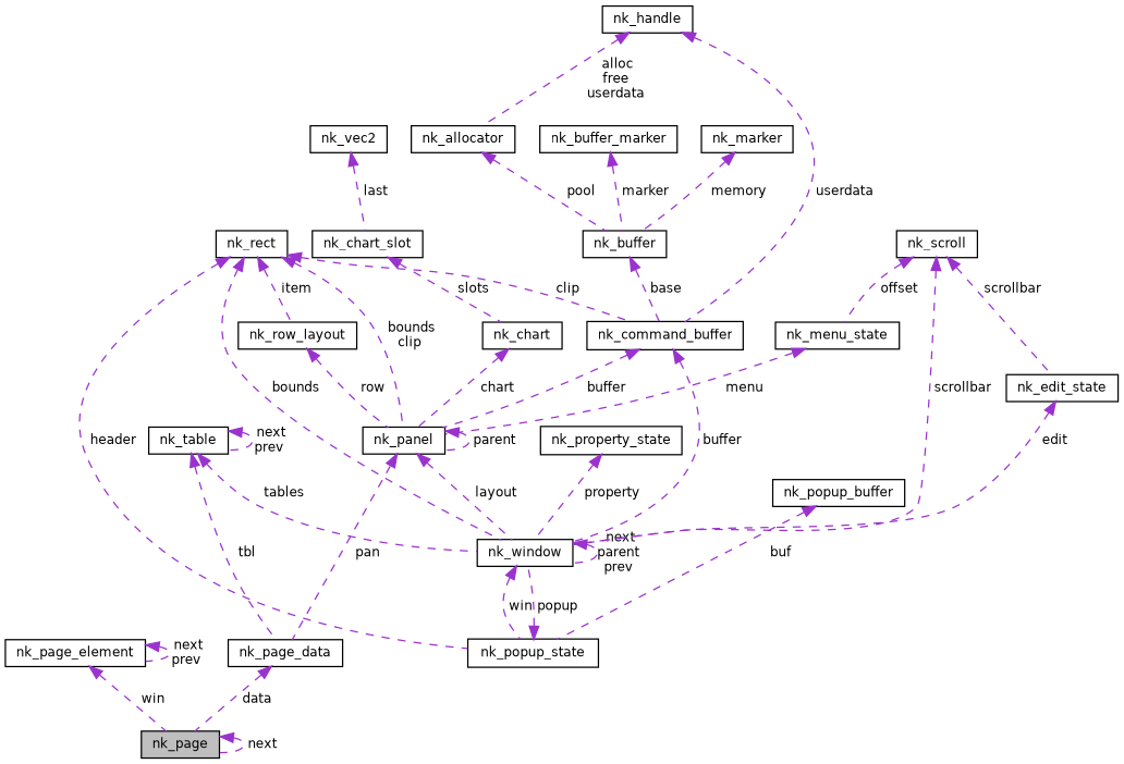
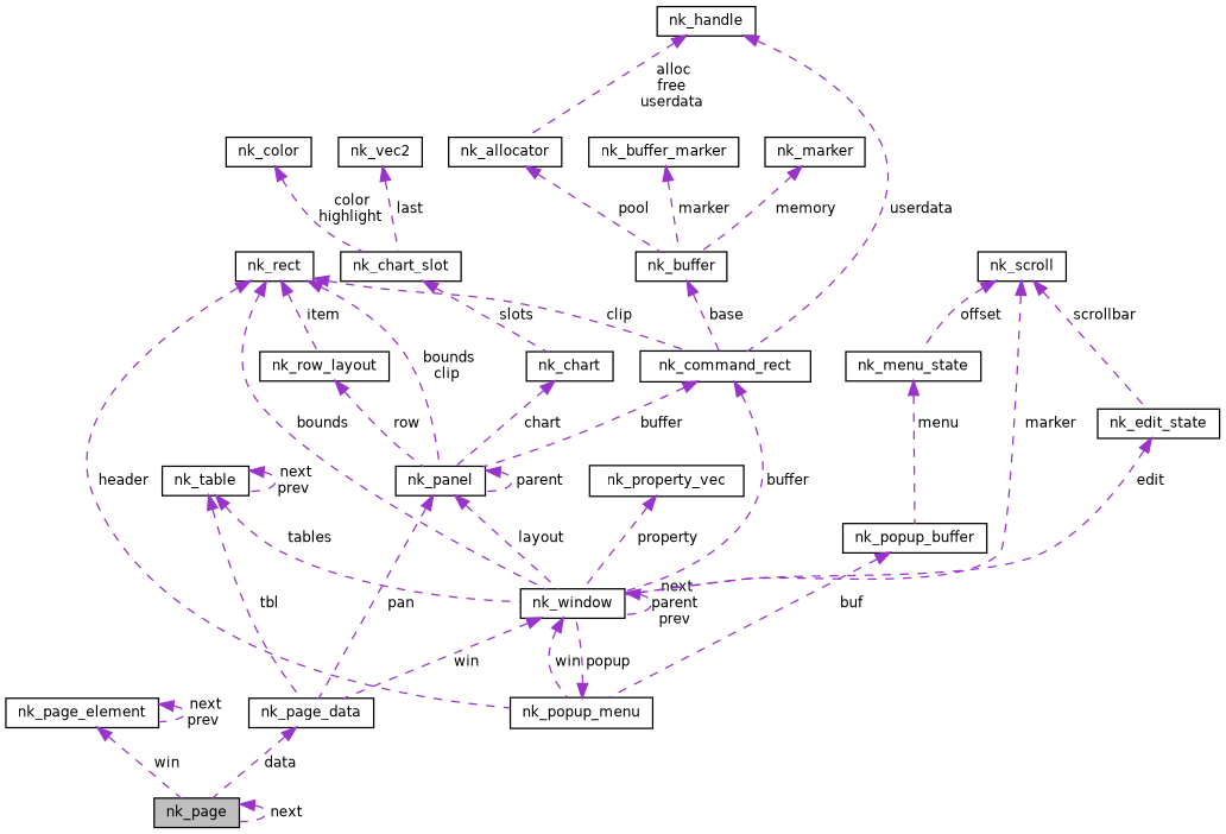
  digraph {
    fontname="DejaVu Sans"
    node [color=black fillcolor=white fontname="DejaVu Sans" fontsize=10 shape=record style=filled]
    edge [color=darkorchid3 dir=back fontname="DejaVu Sans" fontsize=10 labelfontname=Helvetica labelfontsize=10 style=dashed]
    n1 [fillcolor=grey75 fontcolor=black height=0.2 label=nk_page width=0.4]
    n2 [height=0.2 label=nk_page_element width=0.4]
    n3 [height=0.2 label=nk_page_data width=0.4]
    n4 [height=0.2 label=nk_window width=0.4]
-   n5 [height=0.2 label=nk_popup_state width=0.4]
-   n6 [height=0.2 label=nk_command_buffer width=0.4]
+   n5 [height=0.2 label=nk_popup_menu width=0.4]
+   n6 [height=0.2 label=nk_command_rect width=0.4]
    n7 [height=0.2 label=nk_panel width=0.4]
    n8 [height=0.2 label=nk_rect width=0.4]
    n9 [height=0.2 label=nk_row_layout width=0.4]
    n10 [height=0.2 label=nk_buffer width=0.4]
    n11 [height=0.2 label=nk_allocator width=0.4]
    n12 [height=0.2 label=nk_handle width=0.4]
    n13 [height=0.2 label=nk_buffer_marker width=0.4]
    n14 [height=0.2 label=nk_marker width=0.4]
    n15 [height=0.2 label=nk_scroll width=0.4]
    n16 [height=0.2 label=nk_menu_state width=0.4]
    n17 [height=0.2 label=nk_edit_state width=0.4]
-   n18 [height=0.2 label=nk_property_state width=0.4]
+   n18 [height=0.2 label=nk_property_vec width=0.4]
    n19 [height=0.2 label=nk_chart width=0.4]
    n20 [height=0.2 label=nk_chart_slot width=0.4]
+   n21 [height=0.2 label=nk_color width=0.4]
    n22 [height=0.2 label=nk_vec2 width=0.4]
    n23 [height=0.2 label=nk_table width=0.4]
    n24 [height=0.2 label=nk_popup_buffer width=0.4]
    n1 -> n1 [label=" next"]
    n2 -> n1 [label=" win"]
    n2 -> n2 [label=" next\nprev"]
    n3 -> n1 [label=" data"]
+   n4 -> n3 [label=" win"]
    n4 -> n4 [label=" next\nparent\nprev"]
    n4 -> n5 [label=" win"]
    n5 -> n4 [label=" popup"]
    n6 -> n4 [label=" buffer"]
    n6 -> n7 [label=" buffer"]
    n7 -> n3 [label=" pan"]
    n7 -> n4 [label=" layout"]
    n7 -> n7 [label=" parent"]
    n8 -> n4 [label=" bounds"]
    n8 -> n5 [label=" header"]
    n8 -> n6 [label=" clip"]
    n8 -> n7 [label=" bounds\nclip"]
    n8 -> n9 [label=" item"]
    n9 -> n7 [label=" row"]
    n10 -> n6 [label=" base"]
    n11 -> n10 [label=" pool"]
    n12 -> n6 [label=" userdata"]
    n12 -> n11 [label=" alloc\nfree\nuserdata"]
    n13 -> n10 [label=" marker"]
    n14 -> n10 [label=" memory"]
-   n15 -> n4 [label=" scrollbar"]
+   n15 -> n4 [label=" marker"]
    n15 -> n16 [label=" offset"]
    n15 -> n17 [label=" scrollbar"]
-   n16 -> n7 [label=" menu"]
+   n16 -> n24 [label=" menu"]
    n17 -> n4 [label=" edit"]
    n18 -> n4 [label=" property"]
    n19 -> n7 [label=" chart"]
    n20 -> n19 [label=" slots"]
+   n21 -> n20 [label=" color\nhighlight"]
    n22 -> n20 [label=" last"]
    n23 -> n3 [label=" tbl"]
    n23 -> n4 [label=" tables"]
    n23 -> n23 [label=" next\nprev"]
    n24 -> n5 [label=" buf"]
  }
